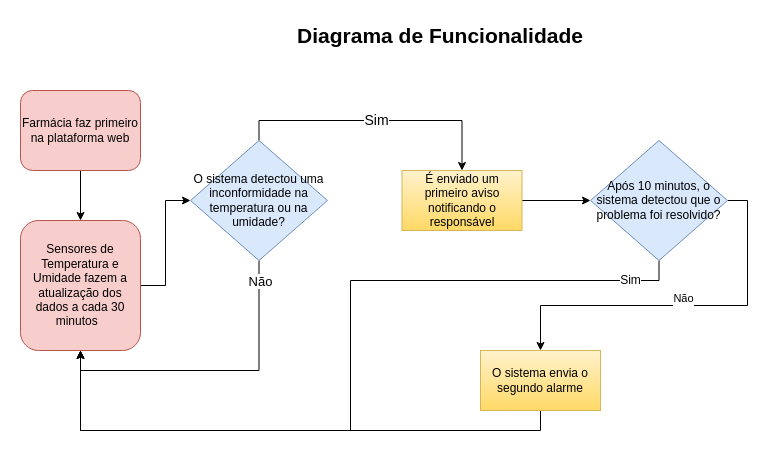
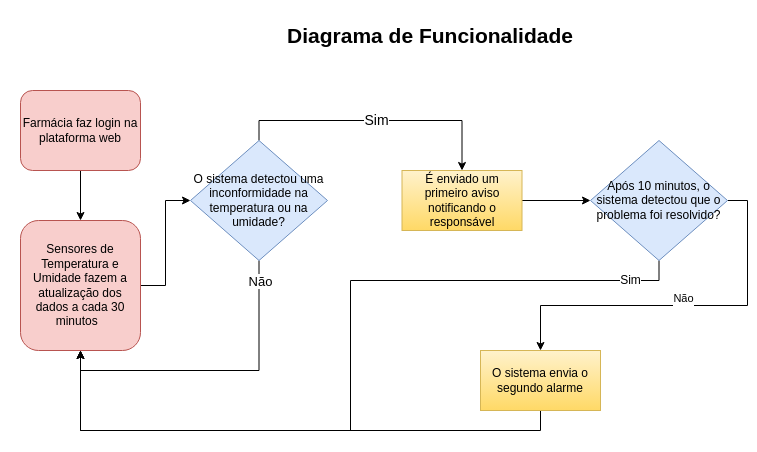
  <mxCell id="0" />
  <mxCell id="1" parent="0" />
  <mxCell id="2" style="edgeStyle=orthogonalEdgeStyle;rounded=0;orthogonalLoop=1;jettySize=auto;html=1;exitX=0.5;exitY=1;exitDx=0;exitDy=0;" edge="1" parent="1" source="3" target="5"><mxGeometry relative="1" as="geometry" /></mxCell>
- <mxCell id="3" value="Farmácia faz primeiro na plataforma web" style="rounded=1;whiteSpace=wrap;html=1;fillColor=#f8cecc;strokeColor=#b85450;" vertex="1" parent="1"><mxGeometry x="20" y="90" width="120" height="80" as="geometry" /></mxCell>
+ <mxCell id="3" value="Farmácia faz login na plataforma web" style="rounded=1;whiteSpace=wrap;html=1;fillColor=#f8cecc;strokeColor=#b85450;" vertex="1" parent="1"><mxGeometry x="20" y="90" width="120" height="80" as="geometry" /></mxCell>
  <mxCell id="4" style="edgeStyle=orthogonalEdgeStyle;rounded=0;orthogonalLoop=1;jettySize=auto;html=1;exitX=1;exitY=0.5;exitDx=0;exitDy=0;entryX=0;entryY=0.5;entryDx=0;entryDy=0;" edge="1" parent="1" source="5" target="9"><mxGeometry relative="1" as="geometry" /></mxCell>
  <mxCell id="5" value="Sensores de Temperatura e Umidade fazem a atualização dos dados a cada 30 minutos&amp;nbsp;&amp;nbsp;" style="rounded=1;whiteSpace=wrap;html=1;fillColor=#f8cecc;strokeColor=#b85450;" vertex="1" parent="1"><mxGeometry x="20" y="220" width="120" height="130" as="geometry" /></mxCell>
  <mxCell id="6" value="Sim" style="edgeStyle=orthogonalEdgeStyle;rounded=0;orthogonalLoop=1;jettySize=auto;html=1;exitX=0.5;exitY=0;exitDx=0;exitDy=0;entryX=0.5;entryY=0;entryDx=0;entryDy=0;fontSize=14;" edge="1" parent="1" source="9" target="11"><mxGeometry relative="1" as="geometry" /></mxCell>
  <mxCell id="7" style="edgeStyle=orthogonalEdgeStyle;rounded=0;orthogonalLoop=1;jettySize=auto;html=1;exitX=0.5;exitY=1;exitDx=0;exitDy=0;entryX=0.5;entryY=1;entryDx=0;entryDy=0;fontSize=13;" edge="1" parent="1" source="9" target="5"><mxGeometry relative="1" as="geometry" /></mxCell>
  <mxCell id="8" value="Não" style="text;html=1;resizable=0;points=[];align=center;verticalAlign=middle;labelBackgroundColor=#ffffff;fontSize=13;" vertex="1" connectable="0" parent="7"><mxGeometry x="-0.871" y="1" relative="1" as="geometry"><mxPoint as="offset" /></mxGeometry></mxCell>
  <mxCell id="9" value="O sistema detectou uma inconformidade na temperatura ou na umidade?" style="rhombus;whiteSpace=wrap;html=1;fillColor=#dae8fc;strokeColor=#6c8ebf;" vertex="1" parent="1"><mxGeometry x="190" y="140" width="137" height="120" as="geometry" /></mxCell>
  <mxCell id="10" style="edgeStyle=orthogonalEdgeStyle;rounded=0;orthogonalLoop=1;jettySize=auto;html=1;exitX=1;exitY=0.5;exitDx=0;exitDy=0;entryX=0;entryY=0.5;entryDx=0;entryDy=0;" edge="1" parent="1" source="11" target="14"><mxGeometry relative="1" as="geometry" /></mxCell>
  <mxCell id="11" value="É enviado um primeiro aviso notificando o responsável" style="rounded=0;whiteSpace=wrap;html=1;fillColor=#fff2cc;strokeColor=#d6b656;gradientColor=#ffd966;" vertex="1" parent="1"><mxGeometry x="401.5" y="170" width="120" height="60" as="geometry" /></mxCell>
  <mxCell id="12" value="Não&lt;br&gt;&lt;br&gt;" style="edgeStyle=orthogonalEdgeStyle;rounded=0;orthogonalLoop=1;jettySize=auto;html=1;exitX=1;exitY=0.5;exitDx=0;exitDy=0;entryX=0.5;entryY=0;entryDx=0;entryDy=0;" edge="1" parent="1" source="14" target="16"><mxGeometry relative="1" as="geometry"><mxPoint x="540" y="320" as="targetPoint" /></mxGeometry></mxCell>
  <mxCell id="13" value="Sim" style="edgeStyle=orthogonalEdgeStyle;rounded=0;orthogonalLoop=1;jettySize=auto;html=1;exitX=0.5;exitY=1;exitDx=0;exitDy=0;entryX=0.5;entryY=1;entryDx=0;entryDy=0;fontSize=12;" edge="1" parent="1" source="14" target="5"><mxGeometry x="-0.882" relative="1" as="geometry"><Array as="points"><mxPoint x="659" y="280" /><mxPoint x="350" y="280" /><mxPoint x="350" y="430" /><mxPoint x="80" y="430" /></Array><mxPoint as="offset" /></mxGeometry></mxCell>
  <mxCell id="14" value="Após 10 minutos, o sistema detectou que o problema foi resolvido?" style="rhombus;whiteSpace=wrap;html=1;fillColor=#dae8fc;strokeColor=#6c8ebf;" vertex="1" parent="1"><mxGeometry x="590" y="140" width="137" height="120" as="geometry" /></mxCell>
  <mxCell id="15" style="edgeStyle=orthogonalEdgeStyle;rounded=0;orthogonalLoop=1;jettySize=auto;html=1;exitX=0.5;exitY=1;exitDx=0;exitDy=0;entryX=0.5;entryY=1;entryDx=0;entryDy=0;fontSize=13;" edge="1" parent="1" source="16" target="5"><mxGeometry relative="1" as="geometry" /></mxCell>
  <mxCell id="16" value="O sistema envia o segundo alarme" style="rounded=0;whiteSpace=wrap;html=1;gradientColor=#ffd966;fillColor=#fff2cc;strokeColor=#d6b656;" vertex="1" parent="1"><mxGeometry x="480" y="350" width="120" height="60" as="geometry" /></mxCell>
- <mxCell id="17" value="Diagrama de Funcionalidade" style="text;html=1;strokeColor=none;fillColor=none;align=center;verticalAlign=middle;whiteSpace=wrap;rounded=0;fontStyle=1;spacingTop=0;fontSize=21;" vertex="1" parent="1"><mxGeometry x="280" y="20" width="320" height="30" as="geometry" /></mxCell>
+ <mxCell id="17" value="Diagrama de Funcionalidade" style="text;html=1;strokeColor=none;fillColor=none;align=center;verticalAlign=middle;whiteSpace=wrap;rounded=0;fontStyle=1;spacingTop=0;fontSize=21;" vertex="1" parent="1"><mxGeometry x="270" y="20" width="320" height="30" as="geometry" /></mxCell>
